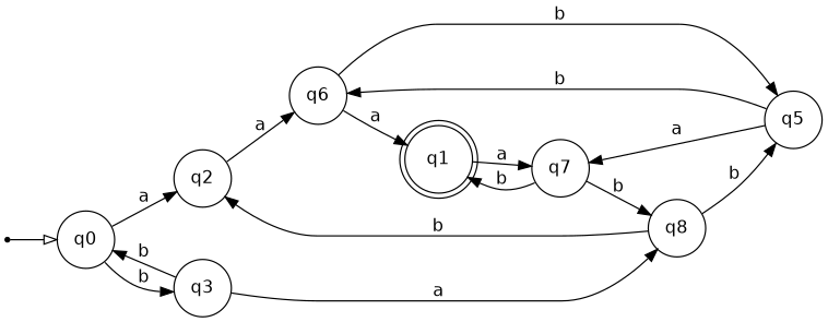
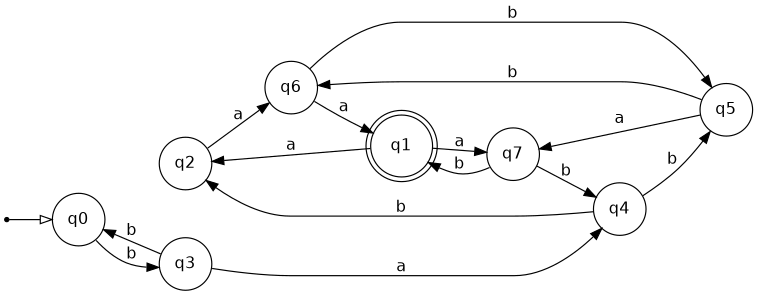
  digraph {
    fontname="DejaVu Sans"
    rankdir=LR
    node [fontname="DejaVu Sans" shape=circle]
    edge [fontname="DejaVu Sans"]
    __start [shape=point]
    q0
    q2
    q3
    q6
-   q4 [label=q8]
+   q4
    q1 [shape=doublecircle]
    q7
    q5
    __start -> q0 [arrowhead=empty]
-   q0 -> q2 [label=a]
+   q1 -> q2 [label=a]
    q0 -> q3 [label=b]
    q2 -> q6 [label=a]
    q3 -> q0 [label=b]
    q3 -> q4 [label=a]
    q6 -> q1 [label=a]
    q6 -> q5 [label=b]
    q4 -> q2 [label=b]
    q4 -> q5 [label=b]
    q1 -> q7 [label=a]
    q7 -> q4 [label=b]
    q7 -> q1 [label=b]
    q5 -> q6 [label=b]
    q5 -> q7 [label=a]
  }
